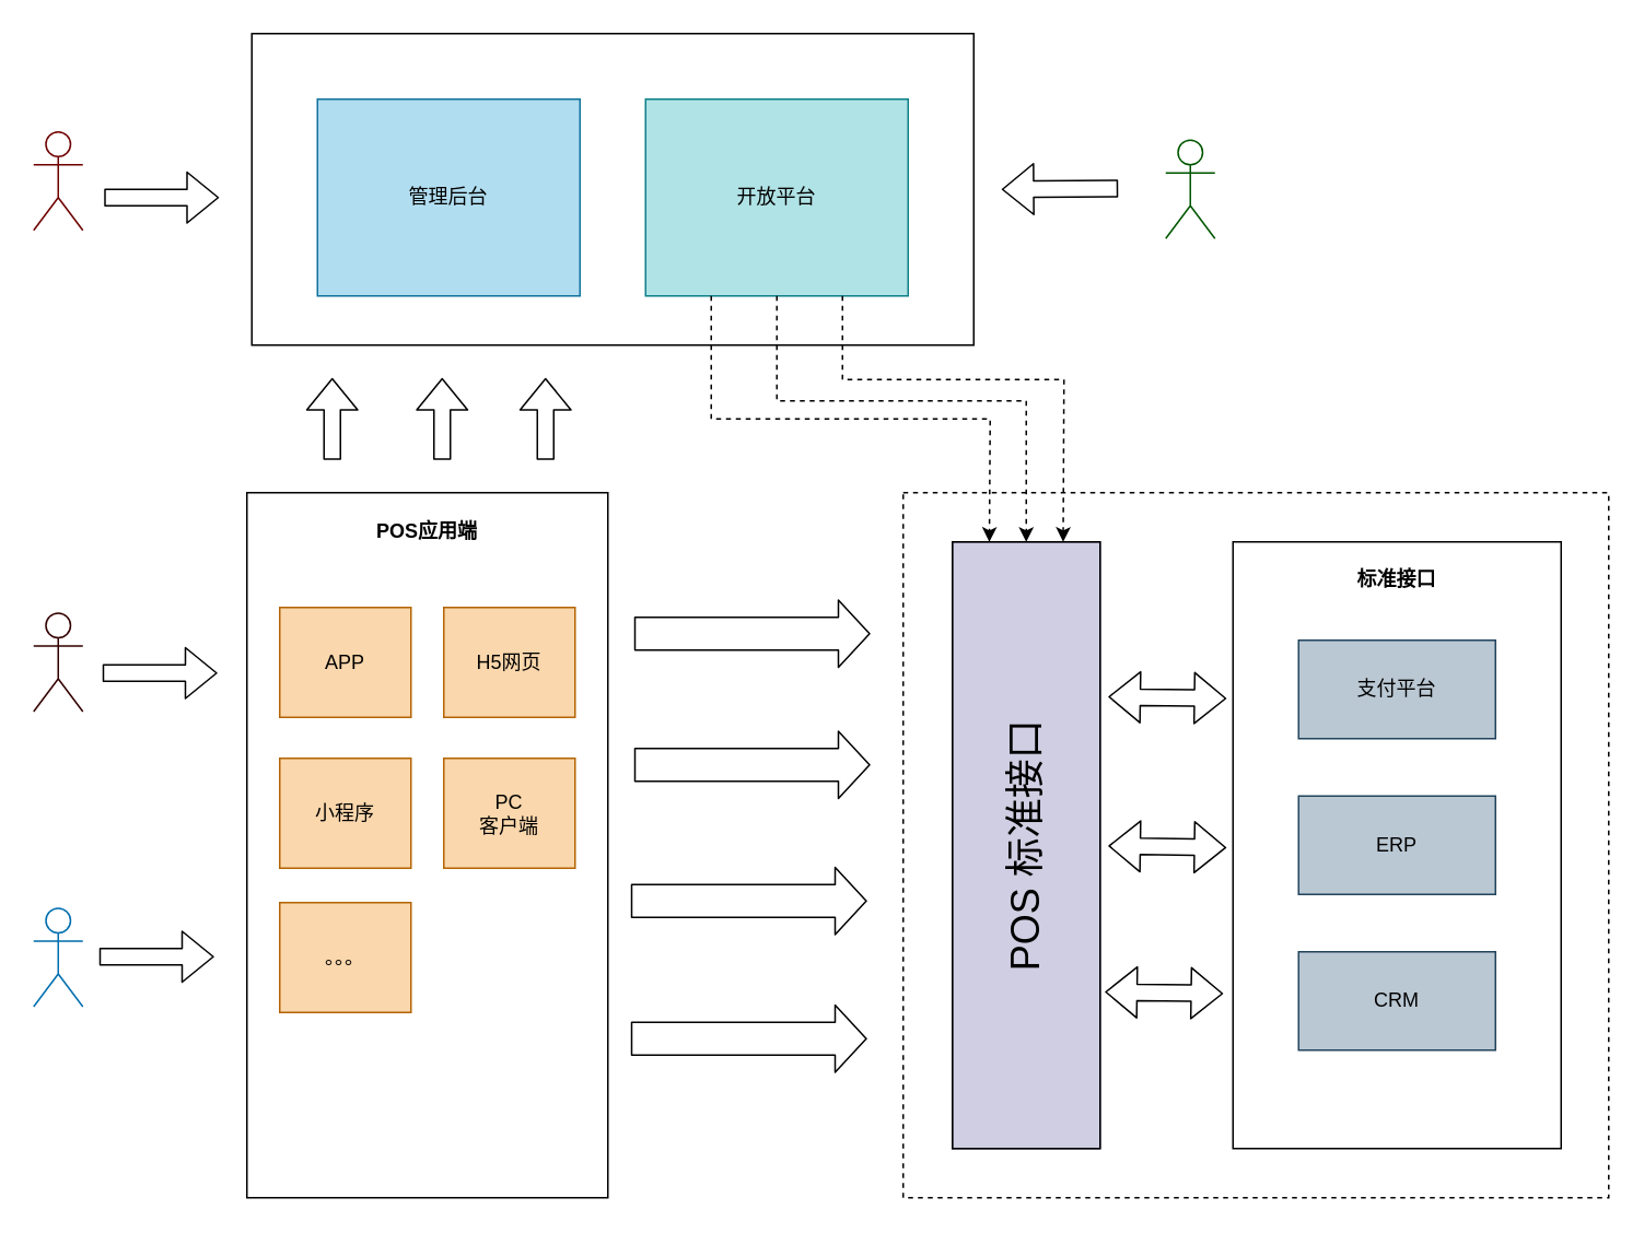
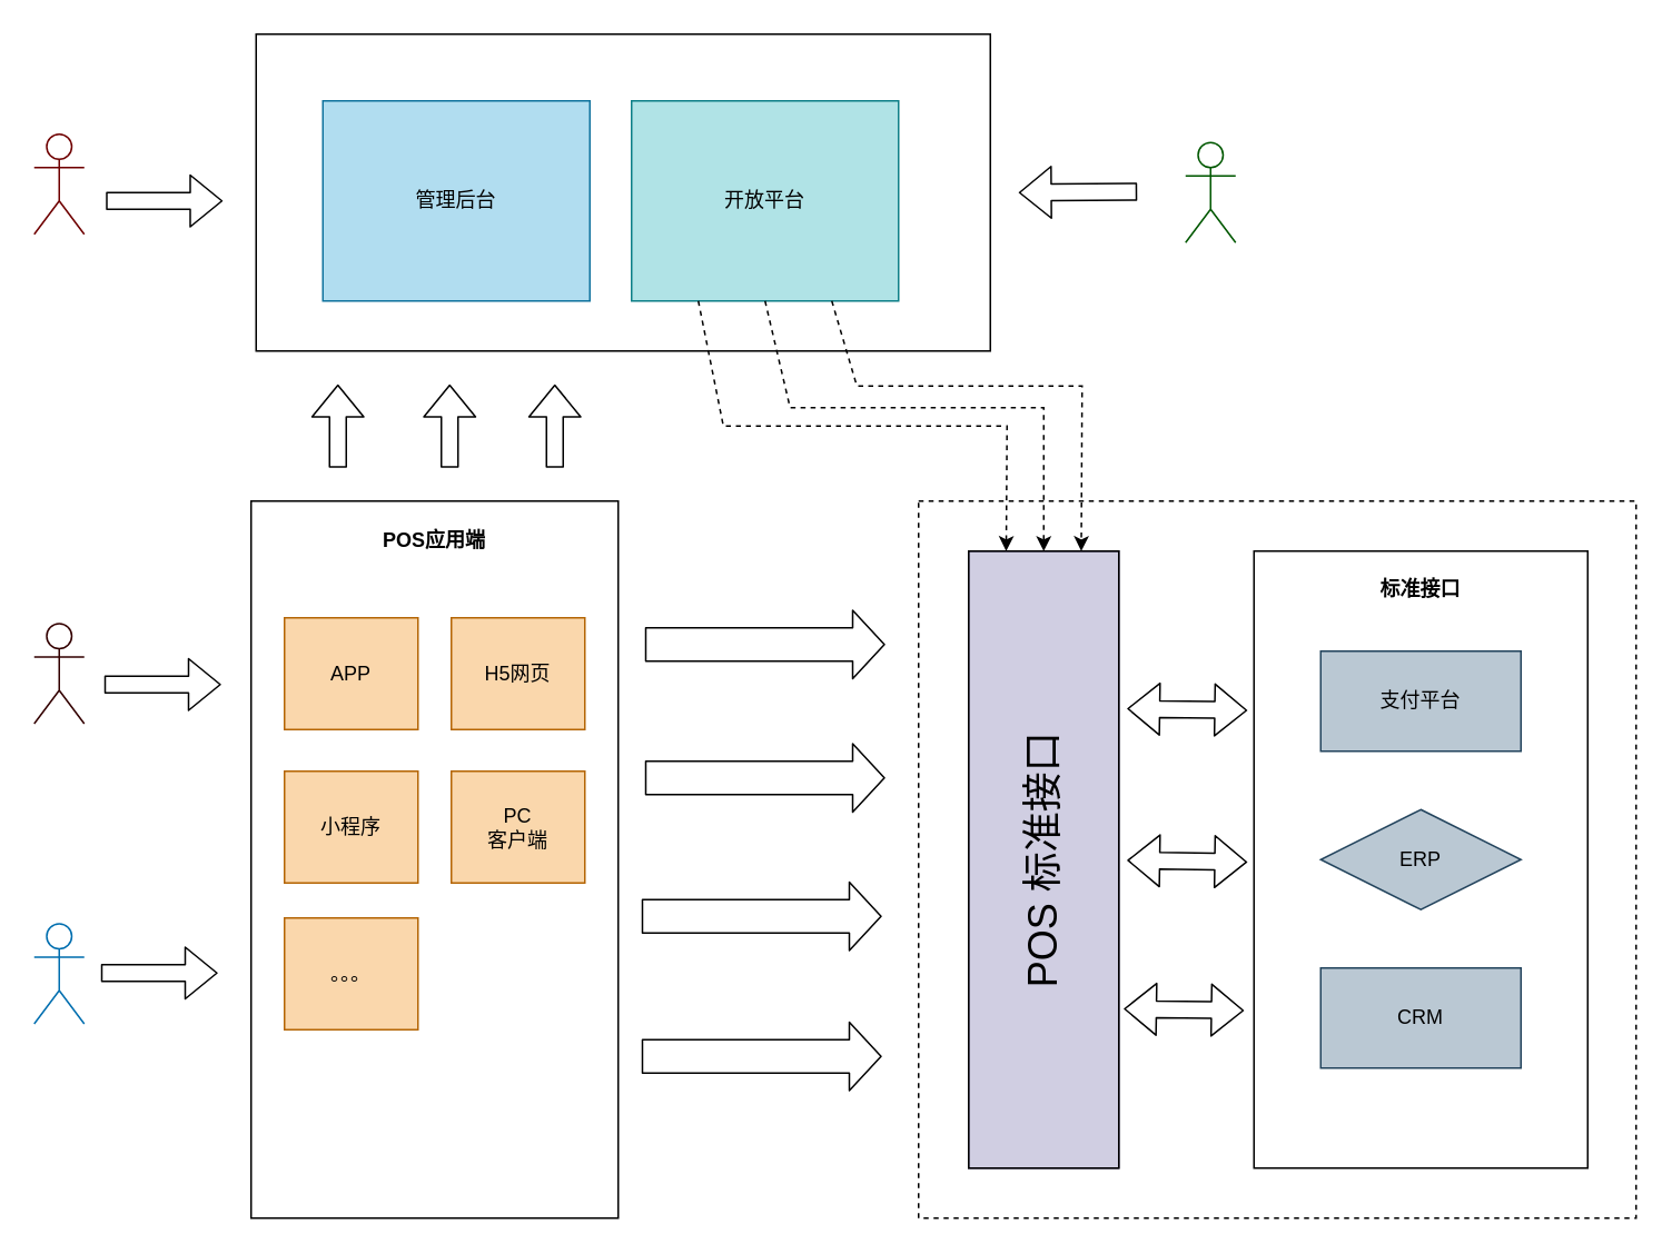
  <mxCell id="0" />
  <mxCell id="1" parent="0" />
  <mxCell id="2" value="" style="rounded=0;whiteSpace=wrap;html=1;fillColor=none;fontSize=24;align=center;dashed=1;" vertex="1" parent="1"><mxGeometry x="550" y="300" width="430" height="430" as="geometry" /></mxCell>
  <mxCell id="3" value="" style="rounded=0;whiteSpace=wrap;html=1;fillColor=none;" vertex="1" parent="1"><mxGeometry x="150" y="300" width="220" height="430" as="geometry" /></mxCell>
  <mxCell id="4" value="POS应用端" style="text;html=1;strokeColor=none;fillColor=none;align=center;verticalAlign=middle;whiteSpace=wrap;rounded=0;fontStyle=1" vertex="1" parent="1"><mxGeometry x="226.25" y="314" width="67.5" height="20" as="geometry" /></mxCell>
  <mxCell id="5" value="" style="group;fillColor=none;" vertex="1" connectable="0" parent="1"><mxGeometry x="751" y="330" width="200" height="370" as="geometry" /></mxCell>
  <mxCell id="6" value="" style="rounded=0;whiteSpace=wrap;html=1;fillColor=none;" vertex="1" parent="5"><mxGeometry width="200" height="370" as="geometry" /></mxCell>
  <mxCell id="7" value="支付平台" style="rounded=0;whiteSpace=wrap;html=1;fillColor=#bac8d3;strokeColor=#23445d;" vertex="1" parent="5"><mxGeometry x="40" y="60" width="120" height="60" as="geometry" /></mxCell>
- <mxCell id="8" value="ERP" style="rounded=0;whiteSpace=wrap;html=1;fillColor=#bac8d3;strokeColor=#23445d;" vertex="1" parent="5"><mxGeometry x="40" y="155" width="120" height="60" as="geometry" /></mxCell>
+ <mxCell id="8" value="ERP" style="rhombus;whiteSpace=wrap;html=1;fillColor=#bac8d3;strokeColor=#23445d;" vertex="1" parent="5"><mxGeometry x="40" y="155" width="120" height="60" as="geometry" /></mxCell>
  <mxCell id="9" value="CRM" style="rounded=0;whiteSpace=wrap;html=1;fillColor=#bac8d3;strokeColor=#23445d;" vertex="1" parent="5"><mxGeometry x="40" y="250" width="120" height="60" as="geometry" /></mxCell>
  <mxCell id="10" value="标准接口" style="text;html=1;strokeColor=none;fillColor=none;align=center;verticalAlign=middle;whiteSpace=wrap;rounded=0;fontStyle=1" vertex="1" parent="5"><mxGeometry x="70" y="13" width="60" height="20" as="geometry" /></mxCell>
  <mxCell id="11" value="" style="group;rounded=0;" vertex="1" connectable="0" parent="1"><mxGeometry x="153" y="20" width="440" height="190" as="geometry" /></mxCell>
  <mxCell id="12" value="" style="rounded=0;whiteSpace=wrap;html=1;fillColor=none;" vertex="1" parent="11"><mxGeometry width="440" height="190" as="geometry" /></mxCell>
  <mxCell id="13" value="管理后台" style="rounded=0;whiteSpace=wrap;html=1;fillColor=#b1ddf0;strokeColor=#10739e;" vertex="1" parent="11"><mxGeometry x="40" y="40" width="160" height="120" as="geometry" /></mxCell>
- <mxCell id="14" value="开放平台" style="rounded=0;whiteSpace=wrap;html=1;fillColor=#b0e3e6;strokeColor=#0e8088;" vertex="1" parent="11"><mxGeometry x="240" y="40" width="160" height="120" as="geometry" /></mxCell>
+ <mxCell id="14" value="开放平台" style="rounded=0;whiteSpace=wrap;html=1;fillColor=#b0e3e6;strokeColor=#0e8088;" vertex="1" parent="11"><mxGeometry x="225" y="40" width="160" height="120" as="geometry" /></mxCell>
  <mxCell id="15" value="" style="group;fillColor=#d0cee2;strokeColor=#56517e;" vertex="1" connectable="0" parent="1"><mxGeometry x="580" y="330" width="90" height="370" as="geometry" /></mxCell>
  <mxCell id="16" value="" style="rounded=0;whiteSpace=wrap;html=1;fillColor=none;" vertex="1" parent="15"><mxGeometry width="90" height="370" as="geometry" /></mxCell>
  <mxCell id="17" value="POS 标准接口" style="text;html=1;strokeColor=none;fillColor=none;align=center;verticalAlign=middle;whiteSpace=wrap;rounded=0;fontSize=24;horizontal=0;labelPosition=center;verticalLabelPosition=middle;" vertex="1" parent="15"><mxGeometry x="27.5" y="77.426" width="35" height="215.148" as="geometry" /></mxCell>
  <mxCell id="18" value="APP" style="rounded=0;whiteSpace=wrap;html=1;fillColor=#fad7ac;strokeColor=#b46504;" vertex="1" parent="1"><mxGeometry x="170" y="370" width="80" height="67" as="geometry" /></mxCell>
  <mxCell id="19" value="H5网页" style="rounded=0;whiteSpace=wrap;html=1;fillColor=#fad7ac;strokeColor=#b46504;" vertex="1" parent="1"><mxGeometry x="270" y="370" width="80" height="67" as="geometry" /></mxCell>
  <mxCell id="20" value="小程序" style="rounded=0;whiteSpace=wrap;html=1;fillColor=#fad7ac;strokeColor=#b46504;" vertex="1" parent="1"><mxGeometry x="170" y="462" width="80" height="67" as="geometry" /></mxCell>
  <mxCell id="21" value="PC &lt;br&gt;客户端" style="rounded=0;whiteSpace=wrap;html=1;fillColor=#fad7ac;strokeColor=#b46504;" vertex="1" parent="1"><mxGeometry x="270" y="462" width="80" height="67" as="geometry" /></mxCell>
  <mxCell id="22" value="。。。" style="rounded=0;whiteSpace=wrap;html=1;fillColor=#fad7ac;strokeColor=#b46504;" vertex="1" parent="1"><mxGeometry x="170" y="550" width="80" height="67" as="geometry" /></mxCell>
  <mxCell id="23" value="企业用户" style="shape=umlActor;verticalLabelPosition=bottom;labelBackgroundColor=#ffffff;verticalAlign=top;html=1;outlineConnect=0;rounded=0;fillColor=none;fontSize=12;align=center;strokeColor=#005700;fontColor=#ffffff;" vertex="1" parent="1"><mxGeometry x="710" y="85" width="30" height="60" as="geometry" /></mxCell>
  <mxCell id="24" value="" style="shape=flexArrow;endArrow=classic;html=1;strokeWidth=1;fontSize=12;width=20;" edge="1" parent="1"><mxGeometry width="50" height="50" relative="1" as="geometry"><mxPoint x="386" y="386" as="sourcePoint" /><mxPoint x="530" y="386" as="targetPoint" /></mxGeometry></mxCell>
  <mxCell id="25" value="" style="shape=flexArrow;endArrow=classic;html=1;strokeWidth=1;fontSize=12;width=20;" edge="1" parent="1"><mxGeometry width="50" height="50" relative="1" as="geometry"><mxPoint x="386" y="466" as="sourcePoint" /><mxPoint x="530" y="466" as="targetPoint" /></mxGeometry></mxCell>
  <mxCell id="26" value="" style="shape=flexArrow;endArrow=classic;html=1;strokeWidth=1;fontSize=12;width=20;" edge="1" parent="1"><mxGeometry width="50" height="50" relative="1" as="geometry"><mxPoint x="384" y="549" as="sourcePoint" /><mxPoint x="528" y="549" as="targetPoint" /></mxGeometry></mxCell>
  <mxCell id="27" value="" style="shape=flexArrow;endArrow=classic;html=1;strokeWidth=1;fontSize=12;width=20;" edge="1" parent="1"><mxGeometry width="50" height="50" relative="1" as="geometry"><mxPoint x="384" y="633" as="sourcePoint" /><mxPoint x="528" y="633" as="targetPoint" /></mxGeometry></mxCell>
  <mxCell id="28" value="" style="shape=flexArrow;endArrow=classic;startArrow=classic;html=1;strokeWidth=1;fontSize=12;entryX=0.005;entryY=0.292;entryDx=0;entryDy=0;entryPerimeter=0;" edge="1" parent="1"><mxGeometry width="50" height="50" relative="1" as="geometry"><mxPoint x="675" y="424.48" as="sourcePoint" /><mxPoint x="747" y="425.52" as="targetPoint" /></mxGeometry></mxCell>
  <mxCell id="29" value="" style="shape=flexArrow;endArrow=classic;startArrow=classic;html=1;strokeWidth=1;fontSize=12;entryX=0.005;entryY=0.292;entryDx=0;entryDy=0;entryPerimeter=0;" edge="1" parent="1"><mxGeometry width="50" height="50" relative="1" as="geometry"><mxPoint x="675" y="515.44" as="sourcePoint" /><mxPoint x="747" y="516.48" as="targetPoint" /></mxGeometry></mxCell>
  <mxCell id="30" value="" style="shape=flexArrow;endArrow=classic;startArrow=classic;html=1;strokeWidth=1;fontSize=12;entryX=0.005;entryY=0.292;entryDx=0;entryDy=0;entryPerimeter=0;" edge="1" parent="1"><mxGeometry width="50" height="50" relative="1" as="geometry"><mxPoint x="673" y="604.48" as="sourcePoint" /><mxPoint x="745" y="605.52" as="targetPoint" /></mxGeometry></mxCell>
  <mxCell id="31" value="" style="shape=flexArrow;endArrow=classic;html=1;strokeWidth=1;fontSize=12;" edge="1" parent="1"><mxGeometry width="50" height="50" relative="1" as="geometry"><mxPoint x="269" y="280" as="sourcePoint" /><mxPoint x="269" y="230" as="targetPoint" /></mxGeometry></mxCell>
  <mxCell id="32" value="" style="shape=flexArrow;endArrow=classic;html=1;strokeWidth=1;fontSize=12;" edge="1" parent="1"><mxGeometry width="50" height="50" relative="1" as="geometry"><mxPoint x="332" y="280" as="sourcePoint" /><mxPoint x="332" y="230" as="targetPoint" /></mxGeometry></mxCell>
  <mxCell id="33" value="" style="shape=flexArrow;endArrow=classic;html=1;strokeWidth=1;fontSize=12;" edge="1" parent="1"><mxGeometry width="50" height="50" relative="1" as="geometry"><mxPoint x="202" y="280" as="sourcePoint" /><mxPoint x="202" y="230" as="targetPoint" /></mxGeometry></mxCell>
  <mxCell id="34" value="收银员" style="shape=umlActor;verticalLabelPosition=bottom;labelBackgroundColor=#ffffff;verticalAlign=top;html=1;outlineConnect=0;rounded=0;fillColor=none;fontSize=12;align=center;strokeColor=#330000;fontColor=#ffffff;" vertex="1" parent="1"><mxGeometry x="20" y="373.5" width="30" height="60" as="geometry" /></mxCell>
  <mxCell id="35" value="会员顾客" style="shape=umlActor;verticalLabelPosition=bottom;labelBackgroundColor=#ffffff;verticalAlign=top;html=1;outlineConnect=0;rounded=0;fillColor=none;fontSize=12;align=center;strokeColor=#006EAF;fontColor=#ffffff;" vertex="1" parent="1"><mxGeometry x="20" y="553.5" width="30" height="60" as="geometry" /></mxCell>
  <mxCell id="36" value="平台管理" style="shape=umlActor;verticalLabelPosition=bottom;labelBackgroundColor=#ffffff;verticalAlign=top;html=1;outlineConnect=0;rounded=0;fillColor=none;fontSize=12;align=center;strokeColor=#6F0000;fontColor=#ffffff;" vertex="1" parent="1"><mxGeometry x="20" y="80" width="30" height="60" as="geometry" /></mxCell>
  <mxCell id="37" value="" style="shape=flexArrow;endArrow=classic;html=1;strokeWidth=1;fontSize=12;" edge="1" parent="1"><mxGeometry width="50" height="50" relative="1" as="geometry"><mxPoint x="62" y="410" as="sourcePoint" /><mxPoint x="132" y="410" as="targetPoint" /></mxGeometry></mxCell>
  <mxCell id="38" value="" style="shape=flexArrow;endArrow=classic;html=1;strokeWidth=1;fontSize=12;" edge="1" parent="1"><mxGeometry width="50" height="50" relative="1" as="geometry"><mxPoint x="60" y="583" as="sourcePoint" /><mxPoint x="130" y="583" as="targetPoint" /></mxGeometry></mxCell>
  <mxCell id="39" value="" style="shape=flexArrow;endArrow=classic;html=1;strokeWidth=1;fontSize=12;" edge="1" parent="1"><mxGeometry width="50" height="50" relative="1" as="geometry"><mxPoint x="63" y="120" as="sourcePoint" /><mxPoint x="133" y="120" as="targetPoint" /></mxGeometry></mxCell>
  <mxCell id="40" value="" style="shape=flexArrow;endArrow=classic;html=1;strokeWidth=1;fontSize=12;" edge="1" parent="1"><mxGeometry width="50" height="50" relative="1" as="geometry"><mxPoint x="681" y="114.5" as="sourcePoint" /><mxPoint x="610" y="115" as="targetPoint" /></mxGeometry></mxCell>
  <mxCell id="41" value="" style="endArrow=classic;html=1;strokeWidth=1;fontSize=12;exitX=0.25;exitY=1;exitDx=0;exitDy=0;entryX=0.25;entryY=0;entryDx=0;entryDy=0;rounded=0;dashed=1;" edge="1" parent="1" source="14" target="16"><mxGeometry width="50" height="50" relative="1" as="geometry"><mxPoint x="514" y="413" as="sourcePoint" /><mxPoint x="564" y="363" as="targetPoint" /><Array as="points"><mxPoint x="433" y="255" /><mxPoint x="603" y="255" /></Array></mxGeometry></mxCell>
  <mxCell id="42" value="" style="endArrow=classic;html=1;strokeWidth=1;fontSize=12;entryX=0.5;entryY=0;entryDx=0;entryDy=0;rounded=0;exitX=0.5;exitY=1;exitDx=0;exitDy=0;dashed=1;" edge="1" parent="1" source="14" target="16"><mxGeometry width="50" height="50" relative="1" as="geometry"><mxPoint x="443" y="190" as="sourcePoint" /><mxPoint x="612.5" y="340" as="targetPoint" /><Array as="points"><mxPoint x="473" y="244" /><mxPoint x="625" y="244" /></Array></mxGeometry></mxCell>
  <mxCell id="43" value="" style="endArrow=classic;html=1;strokeWidth=1;fontSize=12;entryX=0.75;entryY=0;entryDx=0;entryDy=0;rounded=0;exitX=0.75;exitY=1;exitDx=0;exitDy=0;dashed=1;" edge="1" parent="1" source="14" target="16"><mxGeometry width="50" height="50" relative="1" as="geometry"><mxPoint x="483" y="190" as="sourcePoint" /><mxPoint x="635" y="340" as="targetPoint" /><Array as="points"><mxPoint x="513" y="231" /><mxPoint x="648" y="231" /></Array></mxGeometry></mxCell>
